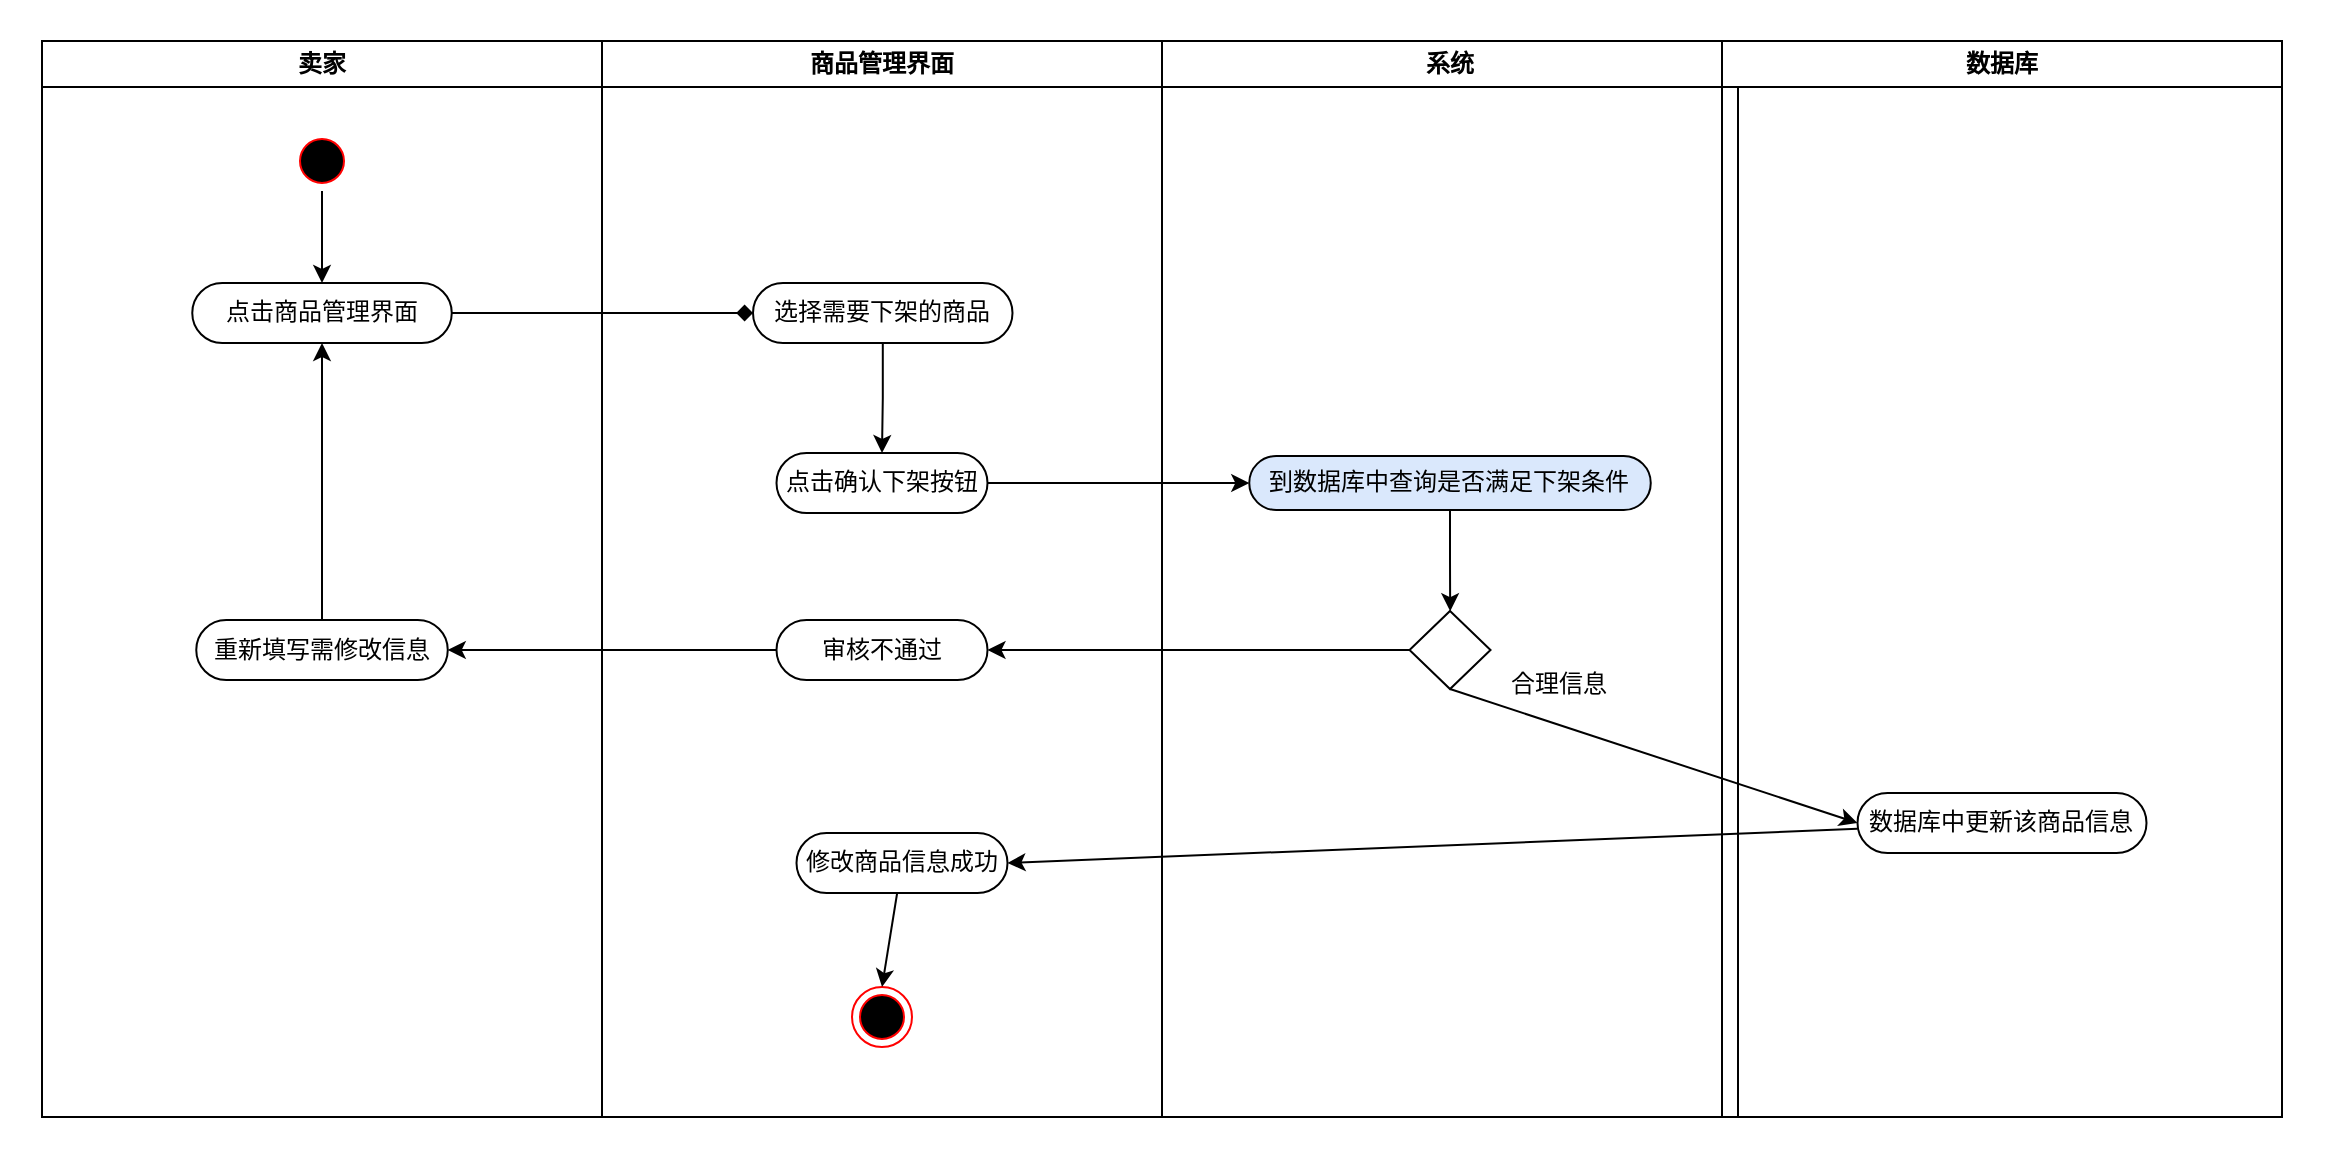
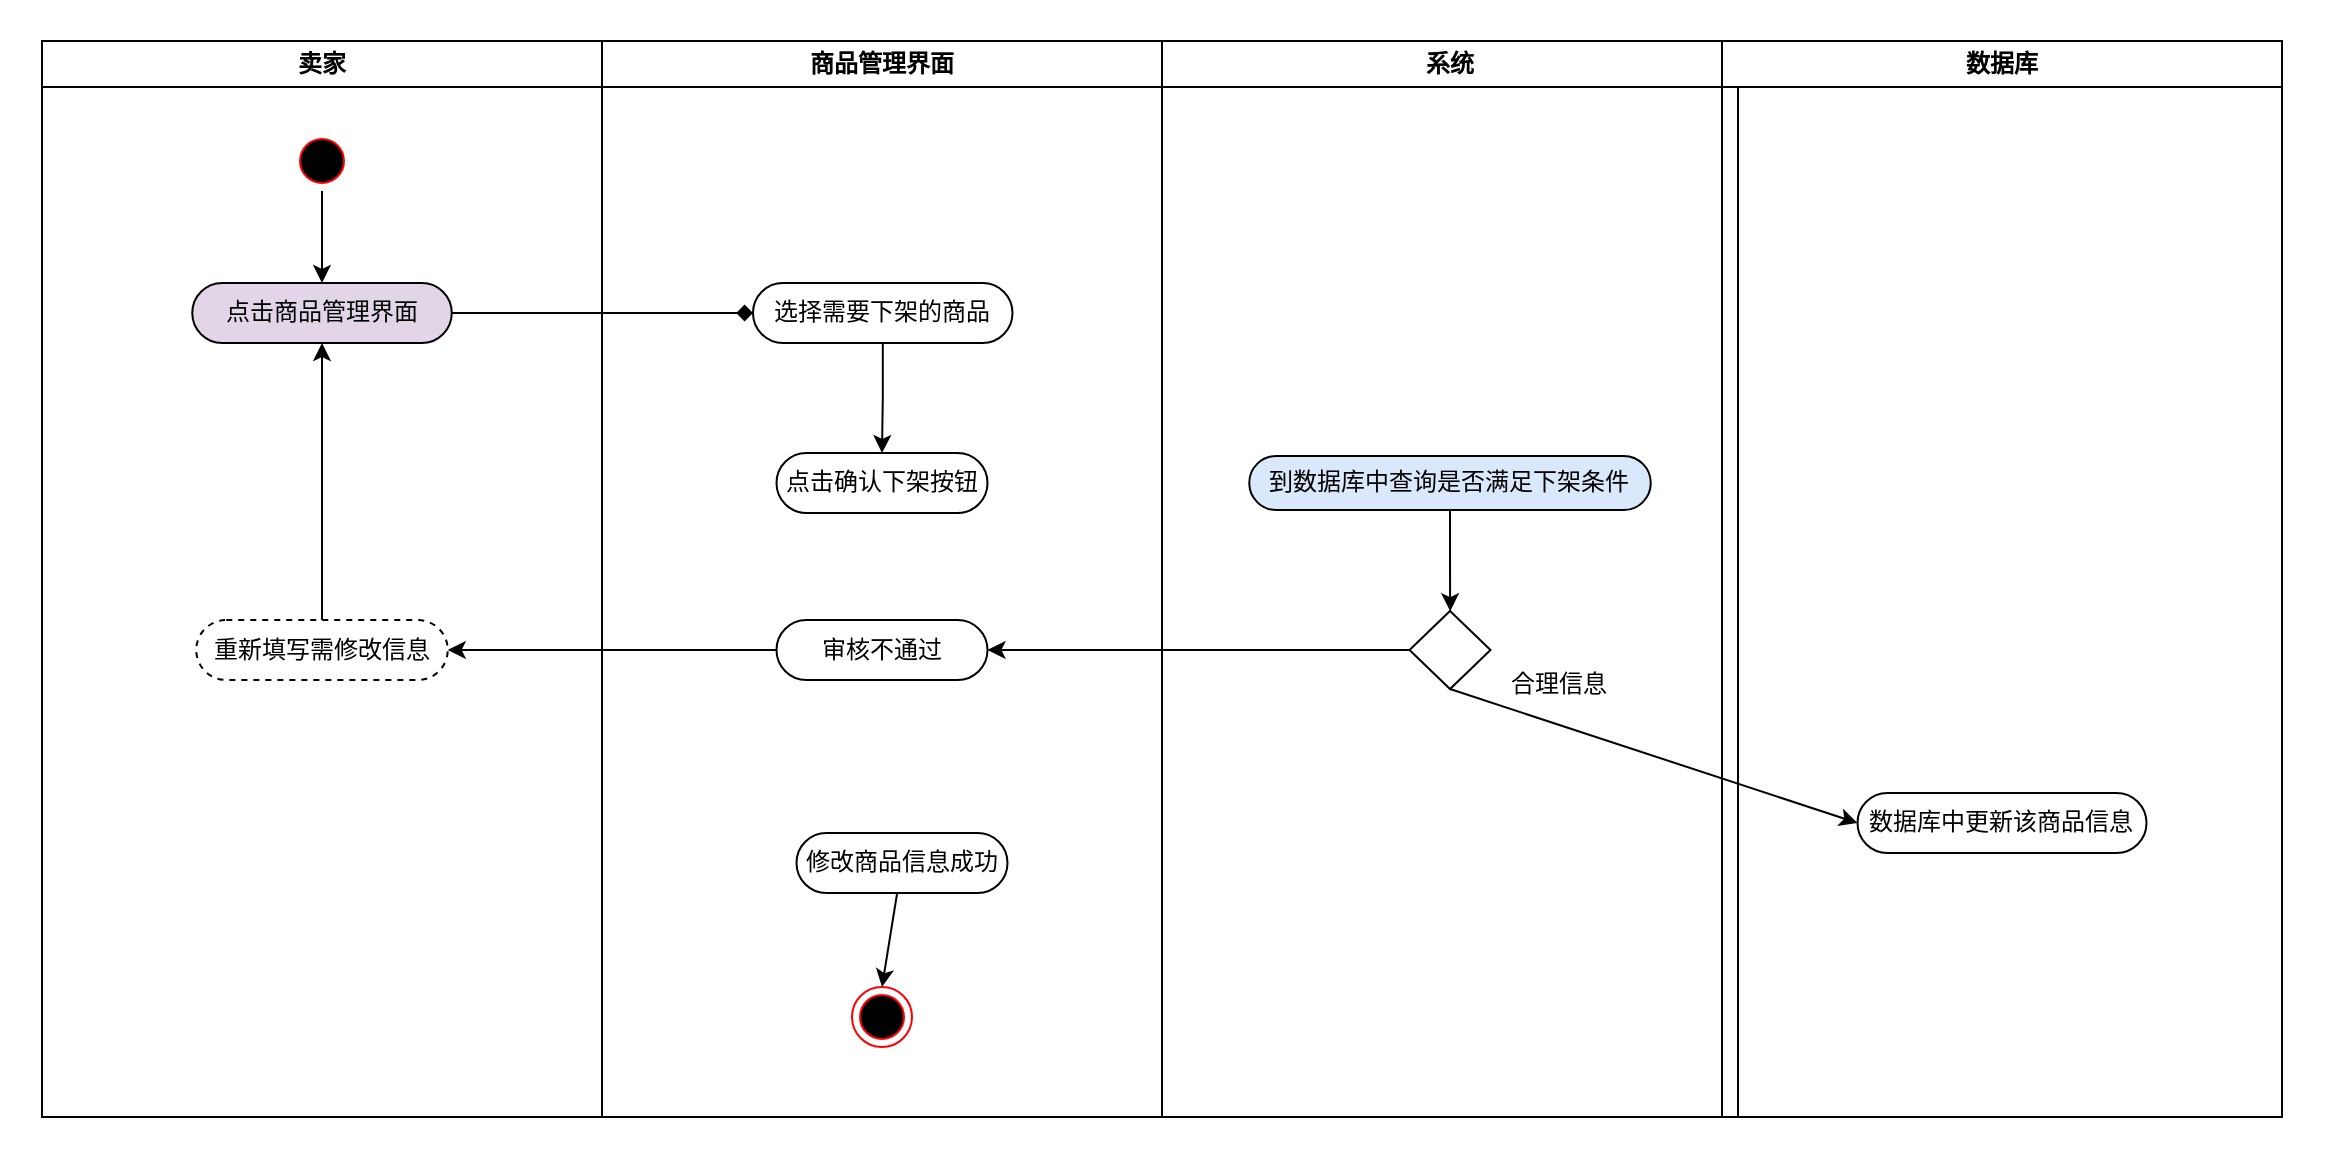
  <mxCell id="0" />
  <mxCell id="1" parent="0" />
  <mxCell id="2" value="卖家" style="swimlane;whiteSpace=wrap" vertex="1" parent="1"><mxGeometry x="20.5" y="20" width="280" height="538" as="geometry" /></mxCell>
  <mxCell id="3" style="edgeStyle=orthogonalEdgeStyle;rounded=0;orthogonalLoop=1;jettySize=auto;html=1;entryX=0.5;entryY=0;entryDx=0;entryDy=0;" edge="1" parent="2" source="4" target="5"><mxGeometry relative="1" as="geometry" /></mxCell>
  <mxCell id="4" value="" style="ellipse;shape=startState;fillColor=#000000;strokeColor=#ff0000;" vertex="1" parent="2"><mxGeometry x="125" y="45" width="30" height="30" as="geometry" /></mxCell>
- <mxCell id="5" value="点击商品管理界面" style="rounded=1;whiteSpace=wrap;html=1;arcSize=50;" vertex="1" parent="2"><mxGeometry x="75.13" y="121" width="129.75" height="30" as="geometry" /></mxCell>
+ <mxCell id="5" value="点击商品管理界面" style="rounded=1;whiteSpace=wrap;html=1;arcSize=50;fillColor=#e1d5e7;" vertex="1" parent="2"><mxGeometry x="75.13" y="121" width="129.75" height="30" as="geometry" /></mxCell>
  <mxCell id="6" style="edgeStyle=orthogonalEdgeStyle;rounded=0;orthogonalLoop=1;jettySize=auto;html=1;entryX=0.5;entryY=1;entryDx=0;entryDy=0;" edge="1" parent="2" source="7" target="5"><mxGeometry relative="1" as="geometry" /></mxCell>
- <mxCell id="7" value="重新填写需修改信息" style="rounded=1;whiteSpace=wrap;html=1;arcSize=50;" vertex="1" parent="2"><mxGeometry x="77.13" y="289.5" width="125.75" height="30" as="geometry" /></mxCell>
+ <mxCell id="7" value="重新填写需修改信息" style="rounded=1;whiteSpace=wrap;html=1;arcSize=50;dashed=1;" vertex="1" parent="2"><mxGeometry x="77.13" y="289.5" width="125.75" height="30" as="geometry" /></mxCell>
  <mxCell id="8" value="商品管理界面" style="swimlane;whiteSpace=wrap" vertex="1" parent="1"><mxGeometry x="300.5" y="20" width="280" height="538" as="geometry" /></mxCell>
  <mxCell id="9" style="edgeStyle=orthogonalEdgeStyle;rounded=0;orthogonalLoop=1;jettySize=auto;html=1;entryX=0.5;entryY=0;entryDx=0;entryDy=0;" edge="1" parent="8" source="10" target="11"><mxGeometry relative="1" as="geometry" /></mxCell>
  <mxCell id="10" value="选择需要下架的商品" style="rounded=1;whiteSpace=wrap;html=1;arcSize=50;" vertex="1" parent="8"><mxGeometry x="75.5" y="121" width="129.75" height="30" as="geometry" /></mxCell>
  <mxCell id="11" value="点击确认下架按钮" style="rounded=1;whiteSpace=wrap;html=1;arcSize=50;" vertex="1" parent="8"><mxGeometry x="87.25" y="206" width="105.5" height="30" as="geometry" /></mxCell>
  <mxCell id="12" value="审核不通过" style="rounded=1;whiteSpace=wrap;html=1;arcSize=50;" vertex="1" parent="8"><mxGeometry x="87.25" y="289.5" width="105.5" height="30" as="geometry" /></mxCell>
  <mxCell id="13" value="" style="ellipse;html=1;shape=endState;fillColor=#000000;strokeColor=#ff0000;" vertex="1" parent="8"><mxGeometry x="125" y="473" width="30" height="30" as="geometry" /></mxCell>
  <mxCell id="14" style="edgeStyle=none;rounded=0;orthogonalLoop=1;jettySize=auto;html=1;entryX=0.5;entryY=0;entryDx=0;entryDy=0;" edge="1" parent="8" source="15" target="13"><mxGeometry relative="1" as="geometry" /></mxCell>
  <mxCell id="15" value="修改商品信息成功" style="rounded=1;whiteSpace=wrap;html=1;arcSize=50;" vertex="1" parent="8"><mxGeometry x="97.25" y="396" width="105.5" height="30" as="geometry" /></mxCell>
  <mxCell id="16" value="系统" style="swimlane;whiteSpace=wrap;startSize=23;" vertex="1" parent="1"><mxGeometry x="580.5" y="20" width="288" height="538" as="geometry" /></mxCell>
  <mxCell id="17" style="edgeStyle=orthogonalEdgeStyle;rounded=0;orthogonalLoop=1;jettySize=auto;html=1;" edge="1" parent="16" source="18" target="19"><mxGeometry relative="1" as="geometry" /></mxCell>
  <mxCell id="18" value="到数据库中查询是否满足下架条件" style="rounded=1;whiteSpace=wrap;html=1;arcSize=50;fillColor=#dae8fc;" vertex="1" parent="16"><mxGeometry x="43.63" y="207.5" width="200.75" height="27" as="geometry" /></mxCell>
  <mxCell id="19" value="" style="rhombus;whiteSpace=wrap;html=1;" vertex="1" parent="16"><mxGeometry x="123.76" y="285" width="40.5" height="39" as="geometry" /></mxCell>
  <mxCell id="20" value="合理信息" style="text;html=1;align=center;verticalAlign=middle;resizable=0;points=[];autosize=1;strokeColor=none;fillColor=none;" vertex="1" parent="16"><mxGeometry x="169.5" y="313" width="58" height="18" as="geometry" /></mxCell>
  <mxCell id="21" value="数据库" style="swimlane;whiteSpace=wrap" vertex="1" parent="1"><mxGeometry x="860.5" y="20" width="280" height="538" as="geometry" /></mxCell>
  <mxCell id="22" value="数据库中更新该商品信息" style="rounded=1;whiteSpace=wrap;html=1;arcSize=50;" vertex="1" parent="21"><mxGeometry x="67.75" y="376" width="144.5" height="30" as="geometry" /></mxCell>
  <mxCell id="23" style="edgeStyle=orthogonalEdgeStyle;rounded=0;orthogonalLoop=1;jettySize=auto;html=1;entryX=0;entryY=0.5;entryDx=0;entryDy=0;endArrow=diamond;" edge="1" parent="1" source="5" target="10"><mxGeometry relative="1" as="geometry" /></mxCell>
- <mxCell id="24" style="edgeStyle=orthogonalEdgeStyle;rounded=0;orthogonalLoop=1;jettySize=auto;html=1;entryX=0;entryY=0.5;entryDx=0;entryDy=0;" edge="1" parent="1" source="11" target="18"><mxGeometry relative="1" as="geometry" /></mxCell>
  <mxCell id="25" style="edgeStyle=orthogonalEdgeStyle;rounded=0;orthogonalLoop=1;jettySize=auto;html=1;entryX=1;entryY=0.5;entryDx=0;entryDy=0;" edge="1" parent="1" source="19" target="12"><mxGeometry relative="1" as="geometry" /></mxCell>
  <mxCell id="26" style="rounded=0;orthogonalLoop=1;jettySize=auto;html=1;entryX=0;entryY=0.5;entryDx=0;entryDy=0;exitX=0.5;exitY=1;exitDx=0;exitDy=0;" edge="1" parent="1" source="19" target="22"><mxGeometry relative="1" as="geometry" /></mxCell>
  <mxCell id="27" style="edgeStyle=orthogonalEdgeStyle;rounded=0;orthogonalLoop=1;jettySize=auto;html=1;entryX=1;entryY=0.5;entryDx=0;entryDy=0;" edge="1" parent="1" source="12" target="7"><mxGeometry relative="1" as="geometry" /></mxCell>
- <mxCell id="28" style="edgeStyle=none;rounded=0;orthogonalLoop=1;jettySize=auto;html=1;entryX=1;entryY=0.5;entryDx=0;entryDy=0;" edge="1" parent="1" source="22" target="15"><mxGeometry relative="1" as="geometry" /></mxCell>
